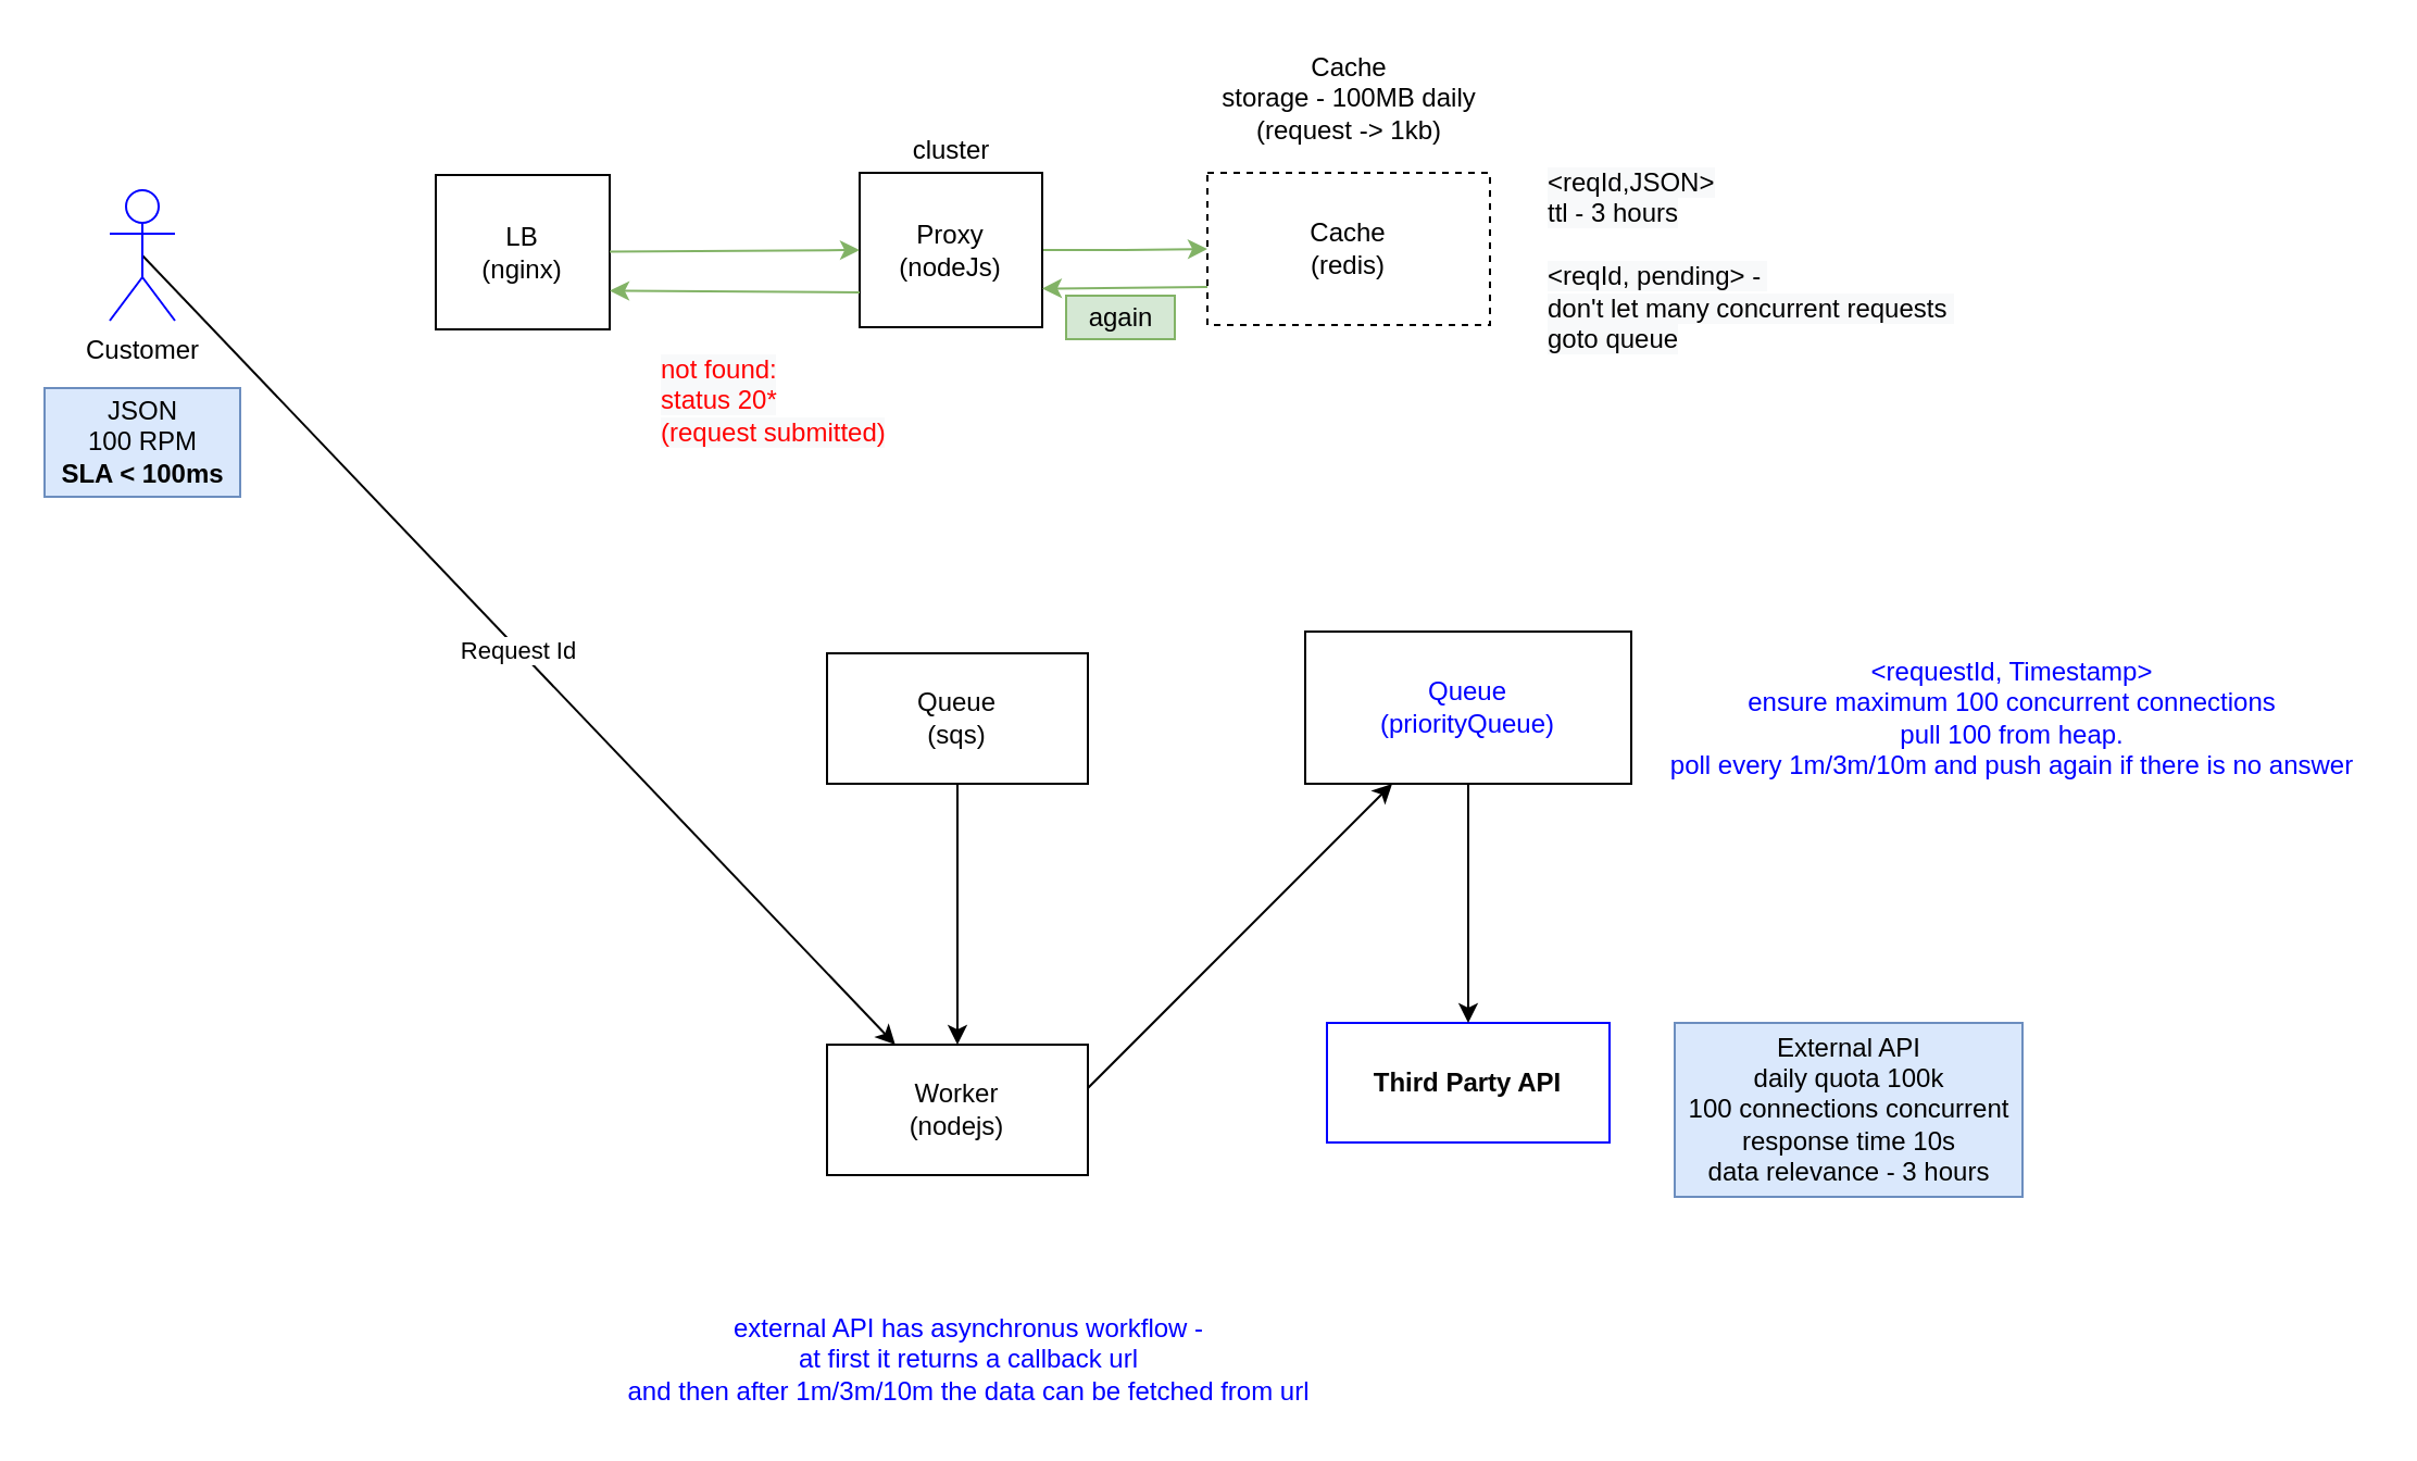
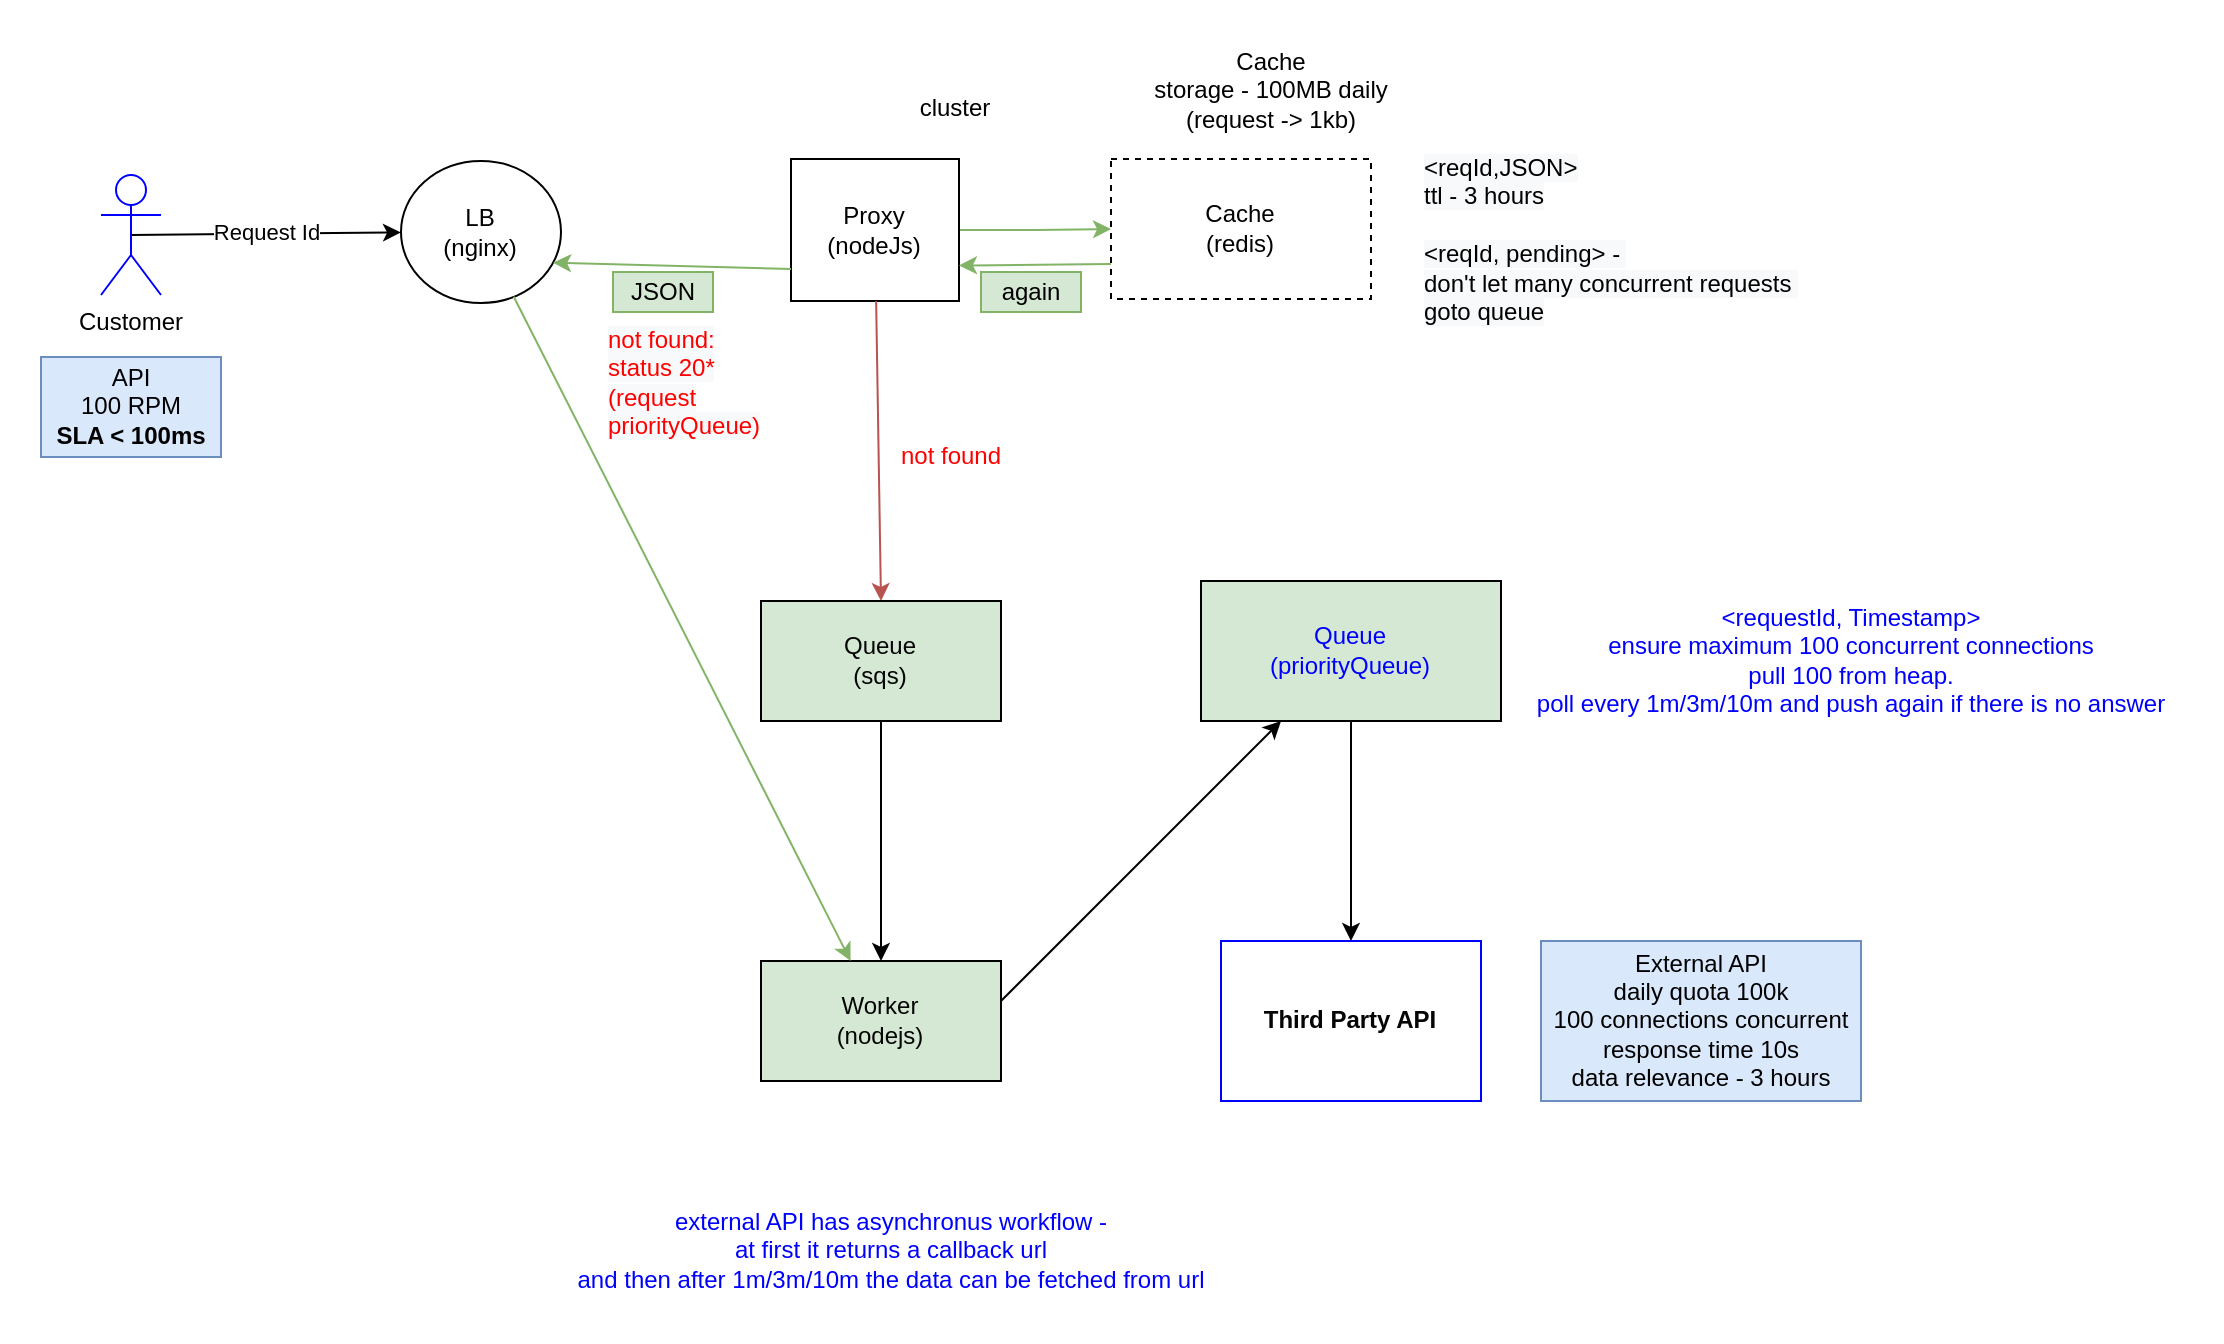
  <mxCell id="0" />
  <mxCell id="1" parent="0" />
  <mxCell id="2" value="External API&lt;br&gt;daily quota 100k&lt;br&gt;100 connections concurrent&lt;br&gt;response time 10s&lt;br&gt;data relevance - 3 hours" style="text;html=1;align=center;verticalAlign=middle;resizable=0;points=[];autosize=1;fillColor=#dae8fc;strokeColor=#6c8ebf;" parent="1" vertex="1"><mxGeometry x="770" y="470" width="160" height="80" as="geometry" /></mxCell>
- <mxCell id="3" value="JSON&lt;br&gt;100 RPM&lt;br&gt;&lt;b&gt;SLA &amp;lt; 100ms&lt;/b&gt;" style="text;html=1;align=center;verticalAlign=middle;resizable=0;points=[];autosize=1;fillColor=#dae8fc;strokeColor=#6c8ebf;" parent="1" vertex="1"><mxGeometry x="20" y="178" width="90" height="50" as="geometry" /></mxCell>
- <mxCell id="4" value="Request Id" style="endArrow=classic;html=1;exitX=0.5;exitY=0.5;exitDx=0;exitDy=0;exitPerimeter=0;" parent="1" target="15" edge="1" source="24"><mxGeometry width="50" height="50" relative="1" as="geometry"><mxPoint x="100" y="123" as="sourcePoint" /><mxPoint x="75" y="120" as="targetPoint" /></mxGeometry></mxCell>
- <mxCell id="5" value="LB&lt;br&gt;(nginx)" style="rounded=0;whiteSpace=wrap;html=1;" parent="1" vertex="1"><mxGeometry x="200" y="80" width="80" height="71" as="geometry" /></mxCell>
+ <mxCell id="3" value="API&lt;br&gt;100 RPM&lt;br&gt;&lt;b&gt;SLA &amp;lt; 100ms&lt;/b&gt;" style="text;html=1;align=center;verticalAlign=middle;resizable=0;points=[];autosize=1;fillColor=#dae8fc;strokeColor=#6c8ebf;" parent="1" vertex="1"><mxGeometry x="20" y="178" width="90" height="50" as="geometry" /></mxCell>
+ <mxCell id="4" value="Request Id" style="endArrow=classic;html=1;exitX=0.5;exitY=0.5;exitDx=0;exitDy=0;exitPerimeter=0;" parent="1" target="5" edge="1" source="24"><mxGeometry width="50" height="50" relative="1" as="geometry"><mxPoint x="100" y="123" as="sourcePoint" /><mxPoint x="75" y="120" as="targetPoint" /></mxGeometry></mxCell>
+ <mxCell id="5" value="LB&lt;br&gt;(nginx)" style="ellipse;whiteSpace=wrap;html=1;" parent="1" vertex="1"><mxGeometry x="200" y="80" width="80" height="71" as="geometry" /></mxCell>
  <mxCell id="6" value="" style="edgeStyle=orthogonalEdgeStyle;rounded=0;orthogonalLoop=1;jettySize=auto;html=1;fillColor=#d5e8d4;strokeColor=#82b366;" parent="1" source="7" target="8" edge="1"><mxGeometry relative="1" as="geometry" /></mxCell>
  <mxCell id="7" value="Proxy&lt;br&gt;(nodeJs)" style="rounded=0;whiteSpace=wrap;html=1;" parent="1" vertex="1"><mxGeometry x="395" y="79" width="84" height="71" as="geometry" /></mxCell>
  <mxCell id="8" value="Cache&lt;br&gt;(redis)&lt;br&gt;" style="rounded=0;whiteSpace=wrap;html=1;dashed=1;" parent="1" vertex="1"><mxGeometry x="555" y="79" width="130" height="70" as="geometry" /></mxCell>
- <mxCell id="9" value="cluster" style="text;html=1;align=center;verticalAlign=middle;resizable=0;points=[];autosize=1;" parent="1" vertex="1"><mxGeometry x="412" y="59" width="50" height="20" as="geometry" /></mxCell>
+ <mxCell id="9" value="cluster" style="text;html=1;align=center;verticalAlign=middle;resizable=0;points=[];autosize=1;" parent="1" vertex="1"><mxGeometry x="452" y="44" width="50" height="20" as="geometry" /></mxCell>
  <mxCell id="10" value="again" style="text;html=1;align=center;verticalAlign=middle;resizable=0;points=[];autosize=1;fillColor=#d5e8d4;strokeColor=#82b366;" parent="1" vertex="1"><mxGeometry x="490" y="135.5" width="50" height="20" as="geometry" /></mxCell>
- <mxCell id="13" value="&lt;font color=&quot;#050505&quot;&gt;Queue&lt;br&gt;(sqs)&lt;/font&gt;" style="rounded=0;whiteSpace=wrap;html=1;fontColor=#FF0000;" parent="1" vertex="1"><mxGeometry x="380" y="300" width="120" height="60" as="geometry" /></mxCell>
+ <mxCell id="11" value="" style="endArrow=classic;html=1;fontColor=#198019;fillColor=#f8cecc;strokeColor=#b85450;entryX=0.5;entryY=0;entryDx=0;entryDy=0;" parent="1" edge="1" target="13" source="7"><mxGeometry width="50" height="50" relative="1" as="geometry"><mxPoint x="426" y="158" as="sourcePoint" /><mxPoint x="435" y="300" as="targetPoint" /></mxGeometry></mxCell>
+ <mxCell id="12" value="not found" style="text;html=1;align=center;verticalAlign=middle;resizable=0;points=[];autosize=1;fontColor=#FF0000;" parent="1" vertex="1"><mxGeometry x="440" y="217.5" width="70" height="20" as="geometry" /></mxCell>
+ <mxCell id="13" value="&lt;font color=&quot;#050505&quot;&gt;Queue&lt;br&gt;(sqs)&lt;/font&gt;" style="rounded=0;whiteSpace=wrap;html=1;fontColor=#FF0000;fillColor=#d5e8d4;" parent="1" vertex="1"><mxGeometry x="380" y="300" width="120" height="60" as="geometry" /></mxCell>
  <mxCell id="14" value="" style="endArrow=classic;html=1;fontColor=#FF0000;exitX=0.5;exitY=1;exitDx=0;exitDy=0;" parent="1" source="13" edge="1"><mxGeometry width="50" height="50" relative="1" as="geometry"><mxPoint x="390" y="530" as="sourcePoint" /><mxPoint x="440" y="480" as="targetPoint" /></mxGeometry></mxCell>
- <mxCell id="15" value="&lt;font color=&quot;#050505&quot;&gt;Worker &lt;br&gt;(nodejs)&lt;/font&gt;" style="rounded=0;whiteSpace=wrap;html=1;fontColor=#FF0000;" parent="1" vertex="1"><mxGeometry x="380" y="480" width="120" height="60" as="geometry" /></mxCell>
- <mxCell id="16" value="&lt;font color=&quot;#050505&quot;&gt;Third Party API&lt;/font&gt;" style="rounded=0;whiteSpace=wrap;html=1;fontColor=#FF0000;strokeColor=#0000FF;fontStyle=1" parent="1" vertex="1"><mxGeometry x="610" y="470" width="130" height="55" as="geometry" /></mxCell>
+ <mxCell id="15" value="&lt;font color=&quot;#050505&quot;&gt;Worker &lt;br&gt;(nodejs)&lt;/font&gt;" style="rounded=0;whiteSpace=wrap;html=1;fontColor=#FF0000;fillColor=#d5e8d4;" parent="1" vertex="1"><mxGeometry x="380" y="480" width="120" height="60" as="geometry" /></mxCell>
+ <mxCell id="16" value="&lt;font color=&quot;#050505&quot;&gt;Third Party API&lt;/font&gt;" style="rounded=0;whiteSpace=wrap;html=1;fontColor=#FF0000;strokeColor=#0000FF;fontStyle=1" parent="1" vertex="1"><mxGeometry x="610" y="470" width="130" height="80" as="geometry" /></mxCell>
  <mxCell id="17" value="" style="endArrow=classic;html=1;fontColor=#FF0000;entryX=1;entryY=0.75;entryDx=0;entryDy=0;fillColor=#d5e8d4;strokeColor=#82b366;" parent="1" edge="1" target="5"><mxGeometry width="50" height="50" relative="1" as="geometry"><mxPoint x="395" y="134" as="sourcePoint" /><mxPoint x="290" y="137.5" as="targetPoint" /></mxGeometry></mxCell>
- <mxCell id="18" value="&lt;span style=&quot;color: rgb(0 , 0 , 0)&quot;&gt;Cache&lt;br&gt;storage - 100MB daily &lt;br&gt;(request -&amp;gt; 1kb)&lt;/span&gt;&lt;br style=&quot;color: rgb(0 , 0 , 0)&quot;&gt;" style="text;html=1;align=center;verticalAlign=middle;resizable=0;points=[];autosize=1;fontColor=#FF0000;" parent="1" vertex="1"><mxGeometry x="555" y="20" width="130" height="50" as="geometry" /></mxCell>
+ <mxCell id="18" value="&lt;span style=&quot;color: rgb(0 , 0 , 0)&quot;&gt;Cache&lt;br&gt;storage - 100MB daily &lt;br&gt;(request -&amp;gt; 1kb)&lt;/span&gt;&lt;br style=&quot;color: rgb(0 , 0 , 0)&quot;&gt;" style="text;html=1;align=center;verticalAlign=middle;resizable=0;points=[];autosize=1;fontColor=#FF0000;" parent="1" vertex="1"><mxGeometry x="570" y="20" width="130" height="50" as="geometry" /></mxCell>
  <mxCell id="19" value="" style="endArrow=classic;html=1;fontColor=#FF0000;" parent="1" target="21" edge="1"><mxGeometry width="50" height="50" relative="1" as="geometry"><mxPoint x="500" y="500" as="sourcePoint" /><mxPoint x="630" y="350" as="targetPoint" /></mxGeometry></mxCell>
  <mxCell id="20" value="" style="edgeStyle=orthogonalEdgeStyle;rounded=0;orthogonalLoop=1;jettySize=auto;html=1;entryX=0.5;entryY=0;entryDx=0;entryDy=0;" edge="1" parent="1" source="21" target="16"><mxGeometry relative="1" as="geometry"><mxPoint x="675" y="440" as="targetPoint" /></mxGeometry></mxCell>
- <mxCell id="21" value="Queue&lt;br&gt;(priorityQueue)&lt;br&gt;" style="rounded=0;whiteSpace=wrap;html=1;fontColor=#0000FF;" parent="1" vertex="1"><mxGeometry x="600" y="290" width="150" height="70" as="geometry" /></mxCell>
+ <mxCell id="21" value="Queue&lt;br&gt;(priorityQueue)&lt;br&gt;" style="rounded=0;whiteSpace=wrap;html=1;fontColor=#0000FF;fillColor=#d5e8d4;" parent="1" vertex="1"><mxGeometry x="600" y="290" width="150" height="70" as="geometry" /></mxCell>
  <mxCell id="22" value="&lt;span style=&quot;color: rgb(0 , 0 , 255)&quot;&gt;&amp;lt;requestId, Timestamp&amp;gt;&lt;br&gt;&lt;/span&gt;&lt;font color=&quot;#0000ff&quot;&gt;ensure maximum 100 concurrent connections&lt;br&gt;pull 100 from heap.&lt;br&gt;poll every 1m/3m/10m and push again if there is no answer&lt;/font&gt;" style="text;html=1;align=center;verticalAlign=middle;resizable=0;points=[];autosize=1;fontColor=#FF0000;" parent="1" vertex="1"><mxGeometry x="760" y="300" width="330" height="60" as="geometry" /></mxCell>
  <mxCell id="23" value="external API has asynchronus workflow -&lt;br&gt;at first it returns a callback url &lt;br&gt;and then after 1m/3m/10m the data can be fetched from url" style="text;html=1;align=center;verticalAlign=middle;resizable=0;points=[];autosize=1;fontColor=#0000FF;" parent="1" vertex="1"><mxGeometry x="280" y="600" width="330" height="50" as="geometry" /></mxCell>
  <mxCell id="24" value="Customer" style="shape=umlActor;verticalLabelPosition=bottom;labelBackgroundColor=#ffffff;verticalAlign=top;html=1;outlineConnect=0;strokeColor=#0000FF;" vertex="1" parent="1"><mxGeometry x="50" y="87" width="30" height="60" as="geometry" /></mxCell>
- <mxCell id="25" value="" style="endArrow=classic;html=1;entryX=0;entryY=0.5;entryDx=0;entryDy=0;fillColor=#d5e8d4;strokeColor=#82b366;" edge="1" parent="1" source="5" target="7"><mxGeometry width="50" height="50" relative="1" as="geometry"><mxPoint x="170" y="510" as="sourcePoint" /><mxPoint x="420" y="510" as="targetPoint" /></mxGeometry></mxCell>
+ <mxCell id="25" value="" style="endArrow=classic;html=1;fillColor=#d5e8d4;strokeColor=#82b366;" edge="1" parent="1" source="5" target="15"><mxGeometry width="50" height="50" relative="1" as="geometry"><mxPoint x="170" y="510" as="sourcePoint" /><mxPoint x="420" y="510" as="targetPoint" /></mxGeometry></mxCell>
  <mxCell id="26" value="&lt;span style=&quot;color: rgb(0 , 0 , 0) ; font-family: &amp;#34;helvetica&amp;#34; ; font-size: 12px ; font-style: normal ; font-weight: 400 ; letter-spacing: normal ; text-align: center ; text-indent: 0px ; text-transform: none ; word-spacing: 0px ; background-color: rgb(248 , 249 , 250) ; display: inline ; float: none&quot;&gt;&amp;lt;reqId,JSON&amp;gt;&lt;/span&gt;&lt;br style=&quot;color: rgb(0 , 0 , 0) ; font-family: &amp;#34;helvetica&amp;#34; ; font-size: 12px ; font-style: normal ; font-weight: 400 ; letter-spacing: normal ; text-align: center ; text-indent: 0px ; text-transform: none ; word-spacing: 0px ; background-color: rgb(248 , 249 , 250)&quot;&gt;&lt;span style=&quot;color: rgb(0 , 0 , 0) ; font-family: &amp;#34;helvetica&amp;#34; ; font-size: 12px ; font-style: normal ; font-weight: 400 ; letter-spacing: normal ; text-align: center ; text-indent: 0px ; text-transform: none ; word-spacing: 0px ; background-color: rgb(248 , 249 , 250) ; display: inline ; float: none&quot;&gt;ttl - 3 hours&lt;br&gt;&lt;span style=&quot;font-family: &amp;#34;helvetica&amp;#34;&quot;&gt;&lt;br&gt;&amp;lt;reqId, pending&amp;gt; -&amp;nbsp;&lt;/span&gt;&lt;br style=&quot;font-family: &amp;#34;helvetica&amp;#34;&quot;&gt;&lt;span style=&quot;font-family: &amp;#34;helvetica&amp;#34;&quot;&gt;don't let many concurrent requests&amp;nbsp;&lt;/span&gt;&lt;br style=&quot;font-family: &amp;#34;helvetica&amp;#34;&quot;&gt;&lt;span style=&quot;font-family: &amp;#34;helvetica&amp;#34;&quot;&gt;goto queue&lt;/span&gt;&lt;br&gt;&lt;/span&gt;" style="text;whiteSpace=wrap;html=1;" vertex="1" parent="1"><mxGeometry x="710" y="70" width="210" height="94.5" as="geometry" /></mxCell>
  <mxCell id="27" value="" style="endArrow=classic;html=1;fontColor=#FF0000;entryX=1;entryY=0.75;entryDx=0;entryDy=0;exitX=0;exitY=0.75;exitDx=0;exitDy=0;fillColor=#d5e8d4;strokeColor=#82b366;" edge="1" parent="1" source="8" target="7"><mxGeometry width="50" height="50" relative="1" as="geometry"><mxPoint x="565" y="132" as="sourcePoint" /><mxPoint x="480" y="130" as="targetPoint" /></mxGeometry></mxCell>
- <mxCell id="28" value="&lt;span style=&quot;font-family: &amp;#34;helvetica&amp;#34; ; font-size: 12px ; font-style: normal ; font-weight: 400 ; letter-spacing: normal ; text-align: center ; text-indent: 0px ; text-transform: none ; word-spacing: 0px ; background-color: rgb(248 , 249 , 250) ; float: none ; display: inline&quot;&gt;not found: &lt;br&gt;status 20* &lt;br&gt;(request submitted)&lt;/span&gt;" style="text;whiteSpace=wrap;html=1;fontColor=#FF0000;" vertex="1" parent="1"><mxGeometry x="302" y="155.5" width="110" height="62" as="geometry" /></mxCell>
+ <mxCell id="28" value="&lt;span style=&quot;font-family: &amp;#34;helvetica&amp;#34; ; font-size: 12px ; font-style: normal ; font-weight: 400 ; letter-spacing: normal ; text-align: center ; text-indent: 0px ; text-transform: none ; word-spacing: 0px ; background-color: rgb(248 , 249 , 250) ; float: none ; display: inline&quot;&gt;not found: &lt;br&gt;status 20* &lt;br&gt;(request priorityQueue)&lt;/span&gt;" style="text;whiteSpace=wrap;html=1;fontColor=#FF0000;" vertex="1" parent="1"><mxGeometry x="302" y="155.5" width="110" height="62" as="geometry" /></mxCell>
+ <mxCell id="29" value="JSON" style="text;html=1;align=center;verticalAlign=middle;resizable=0;points=[];autosize=1;fillColor=#d5e8d4;strokeColor=#82b366;" vertex="1" parent="1"><mxGeometry x="306" y="135.5" width="50" height="20" as="geometry" /></mxCell>
